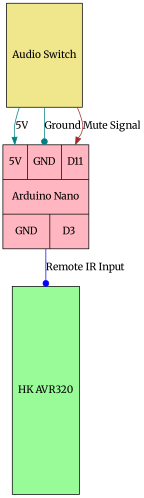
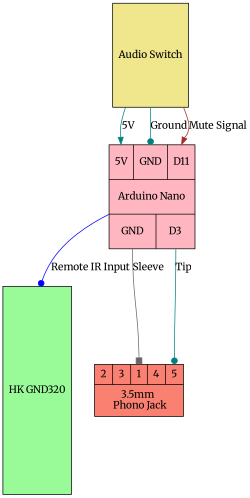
  digraph {
    fontname=Merriweather
    rankdir=TB
    node [fontname=Merriweather shape=record style=filled]
    edge [arrowhead=dot color=teal fontname=Merriweather]
    n1 [fillcolor=khaki height=2 label="Audio Switch"]
    n2 [fillcolor=lightpink height=2 label="{ {<V5> 5V |<GND1> GND |<D11> D11 } | Arduino Nano | {<GND2> GND |<D3> D3} }"]
-   n4 [fillcolor=palegreen height=4 label="HK AVR320"]
+   n3 [fillcolor=salmon height=1 label="{ {2|3|<P1>1|4|<P5>5} | 3.5mm \n Phono Jack }"]
+   n4 [fillcolor=palegreen height=4 label="HK GND320"]
    n1 -> n2 [arrowhead=normal headport=V5 label="5V"]
    n1 -> n2 [headport=GND1 label=Ground]
    n1 -> n2 [arrowhead=normal color=brown headport=D11 label="Mute Signal"]
+   n2 -> n3 [arrowhead=box color=gray40 headport=P1 label=Sleeve tailport=GND2]
+   n2 -> n3 [headport=P5 label=Tip tailport=D3]
    n2 -> n4 [color=blue label="Remote IR Input"]
  }
